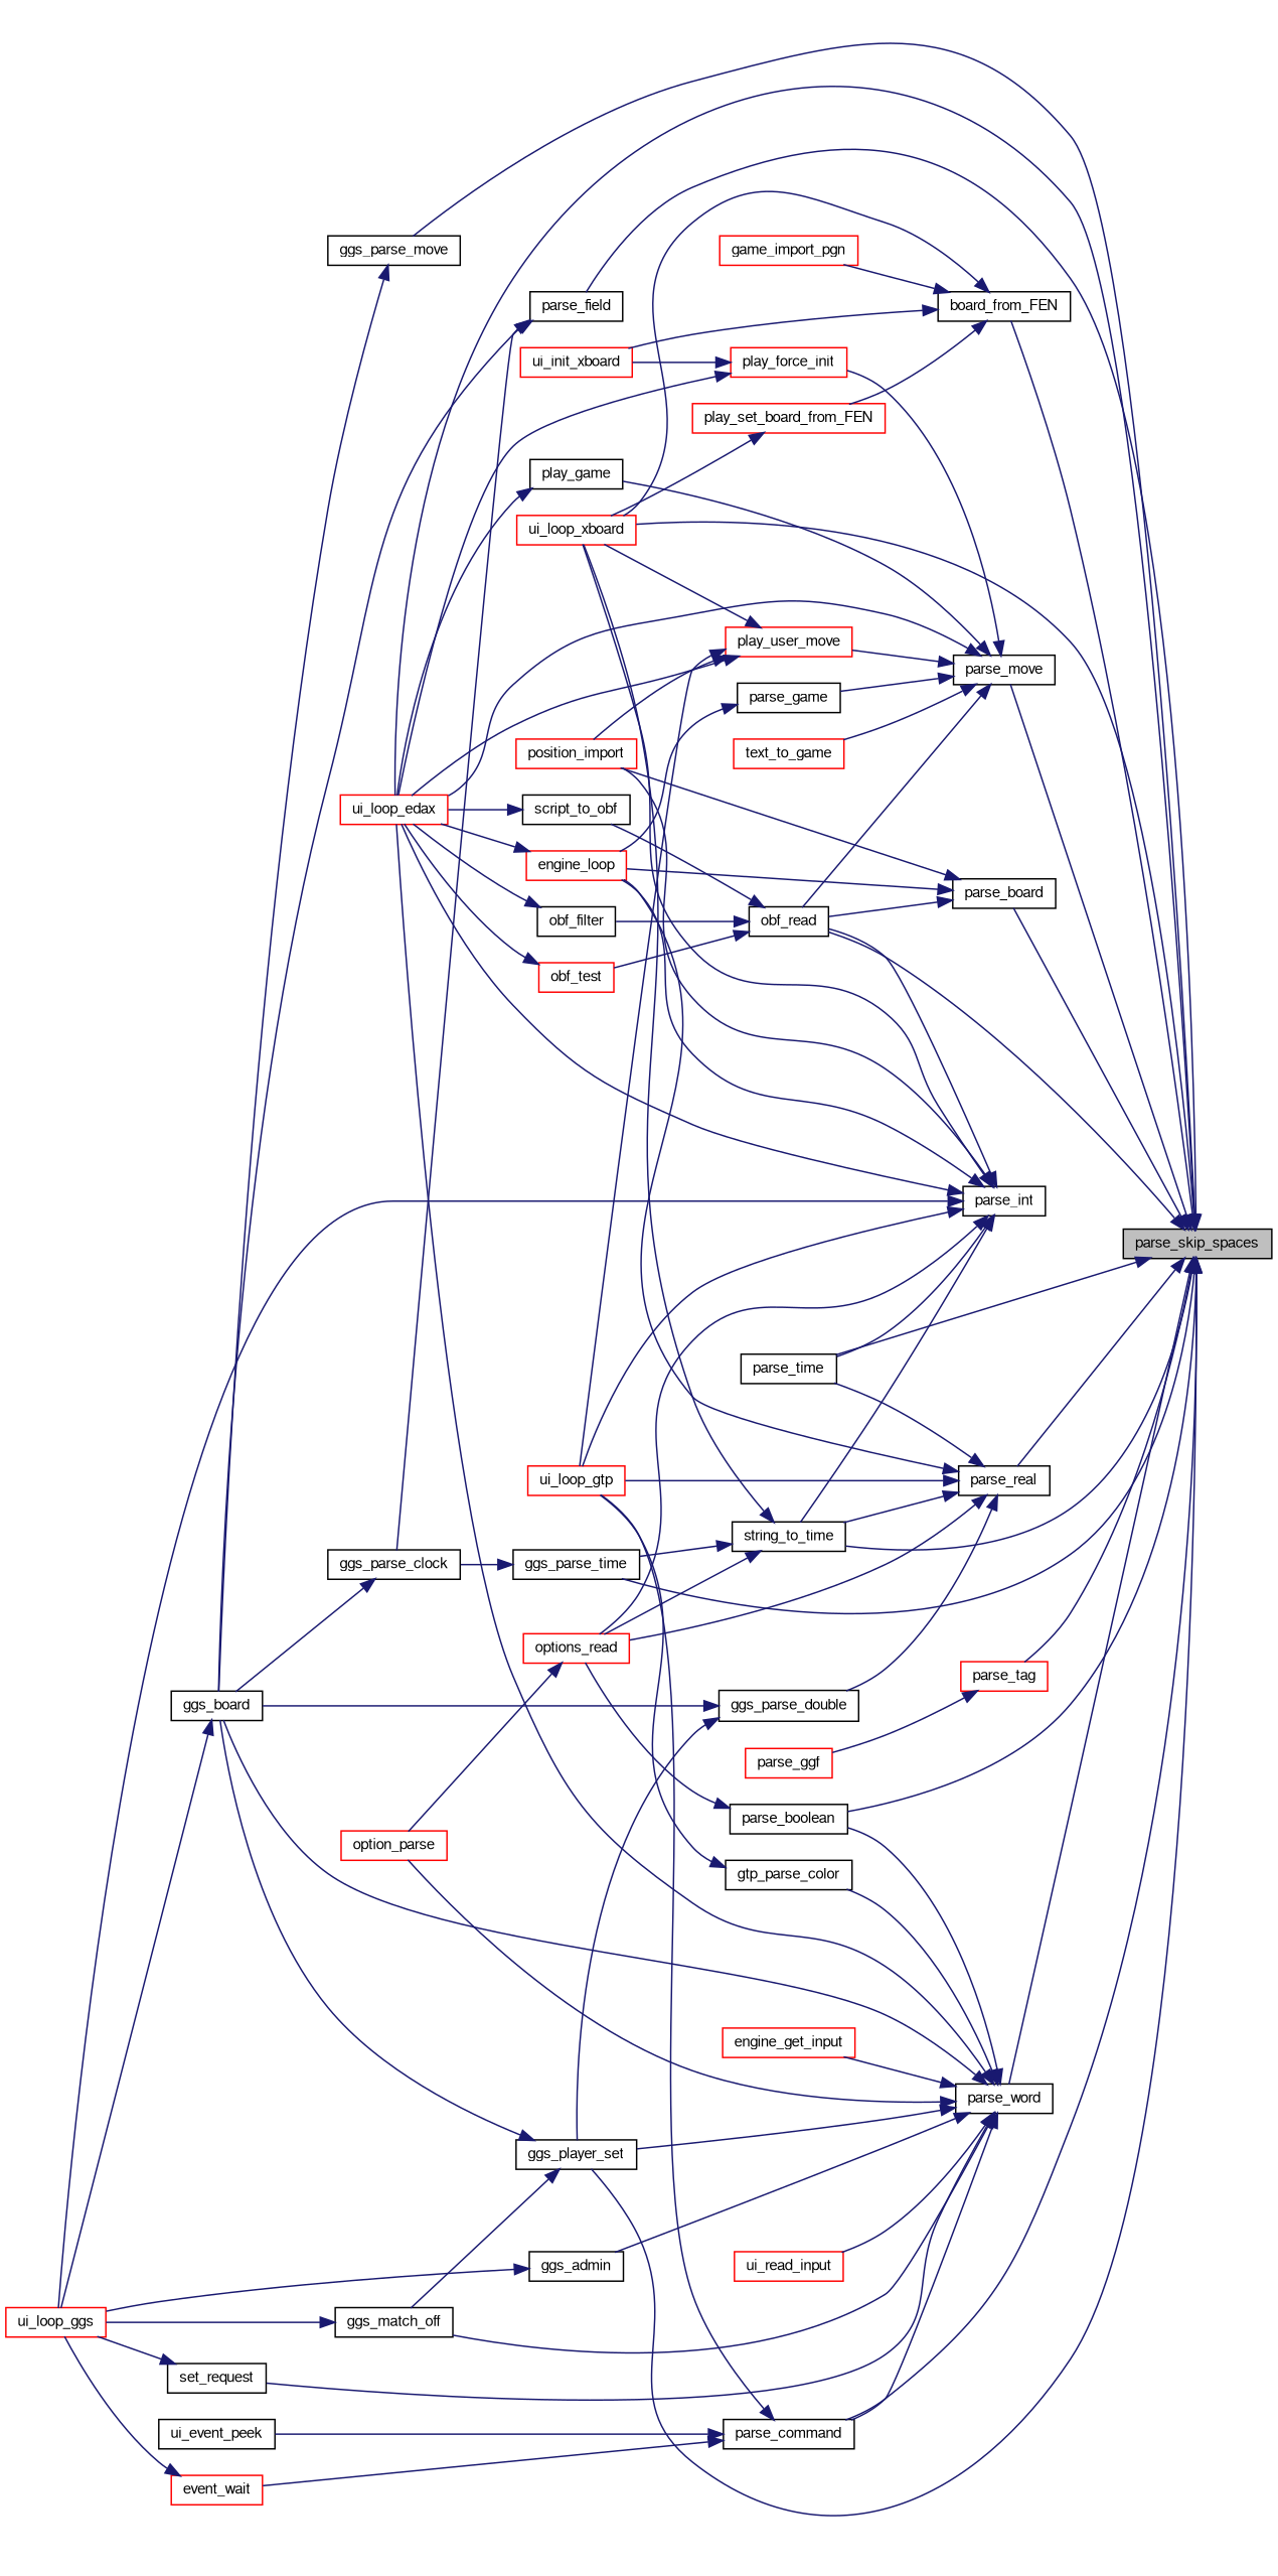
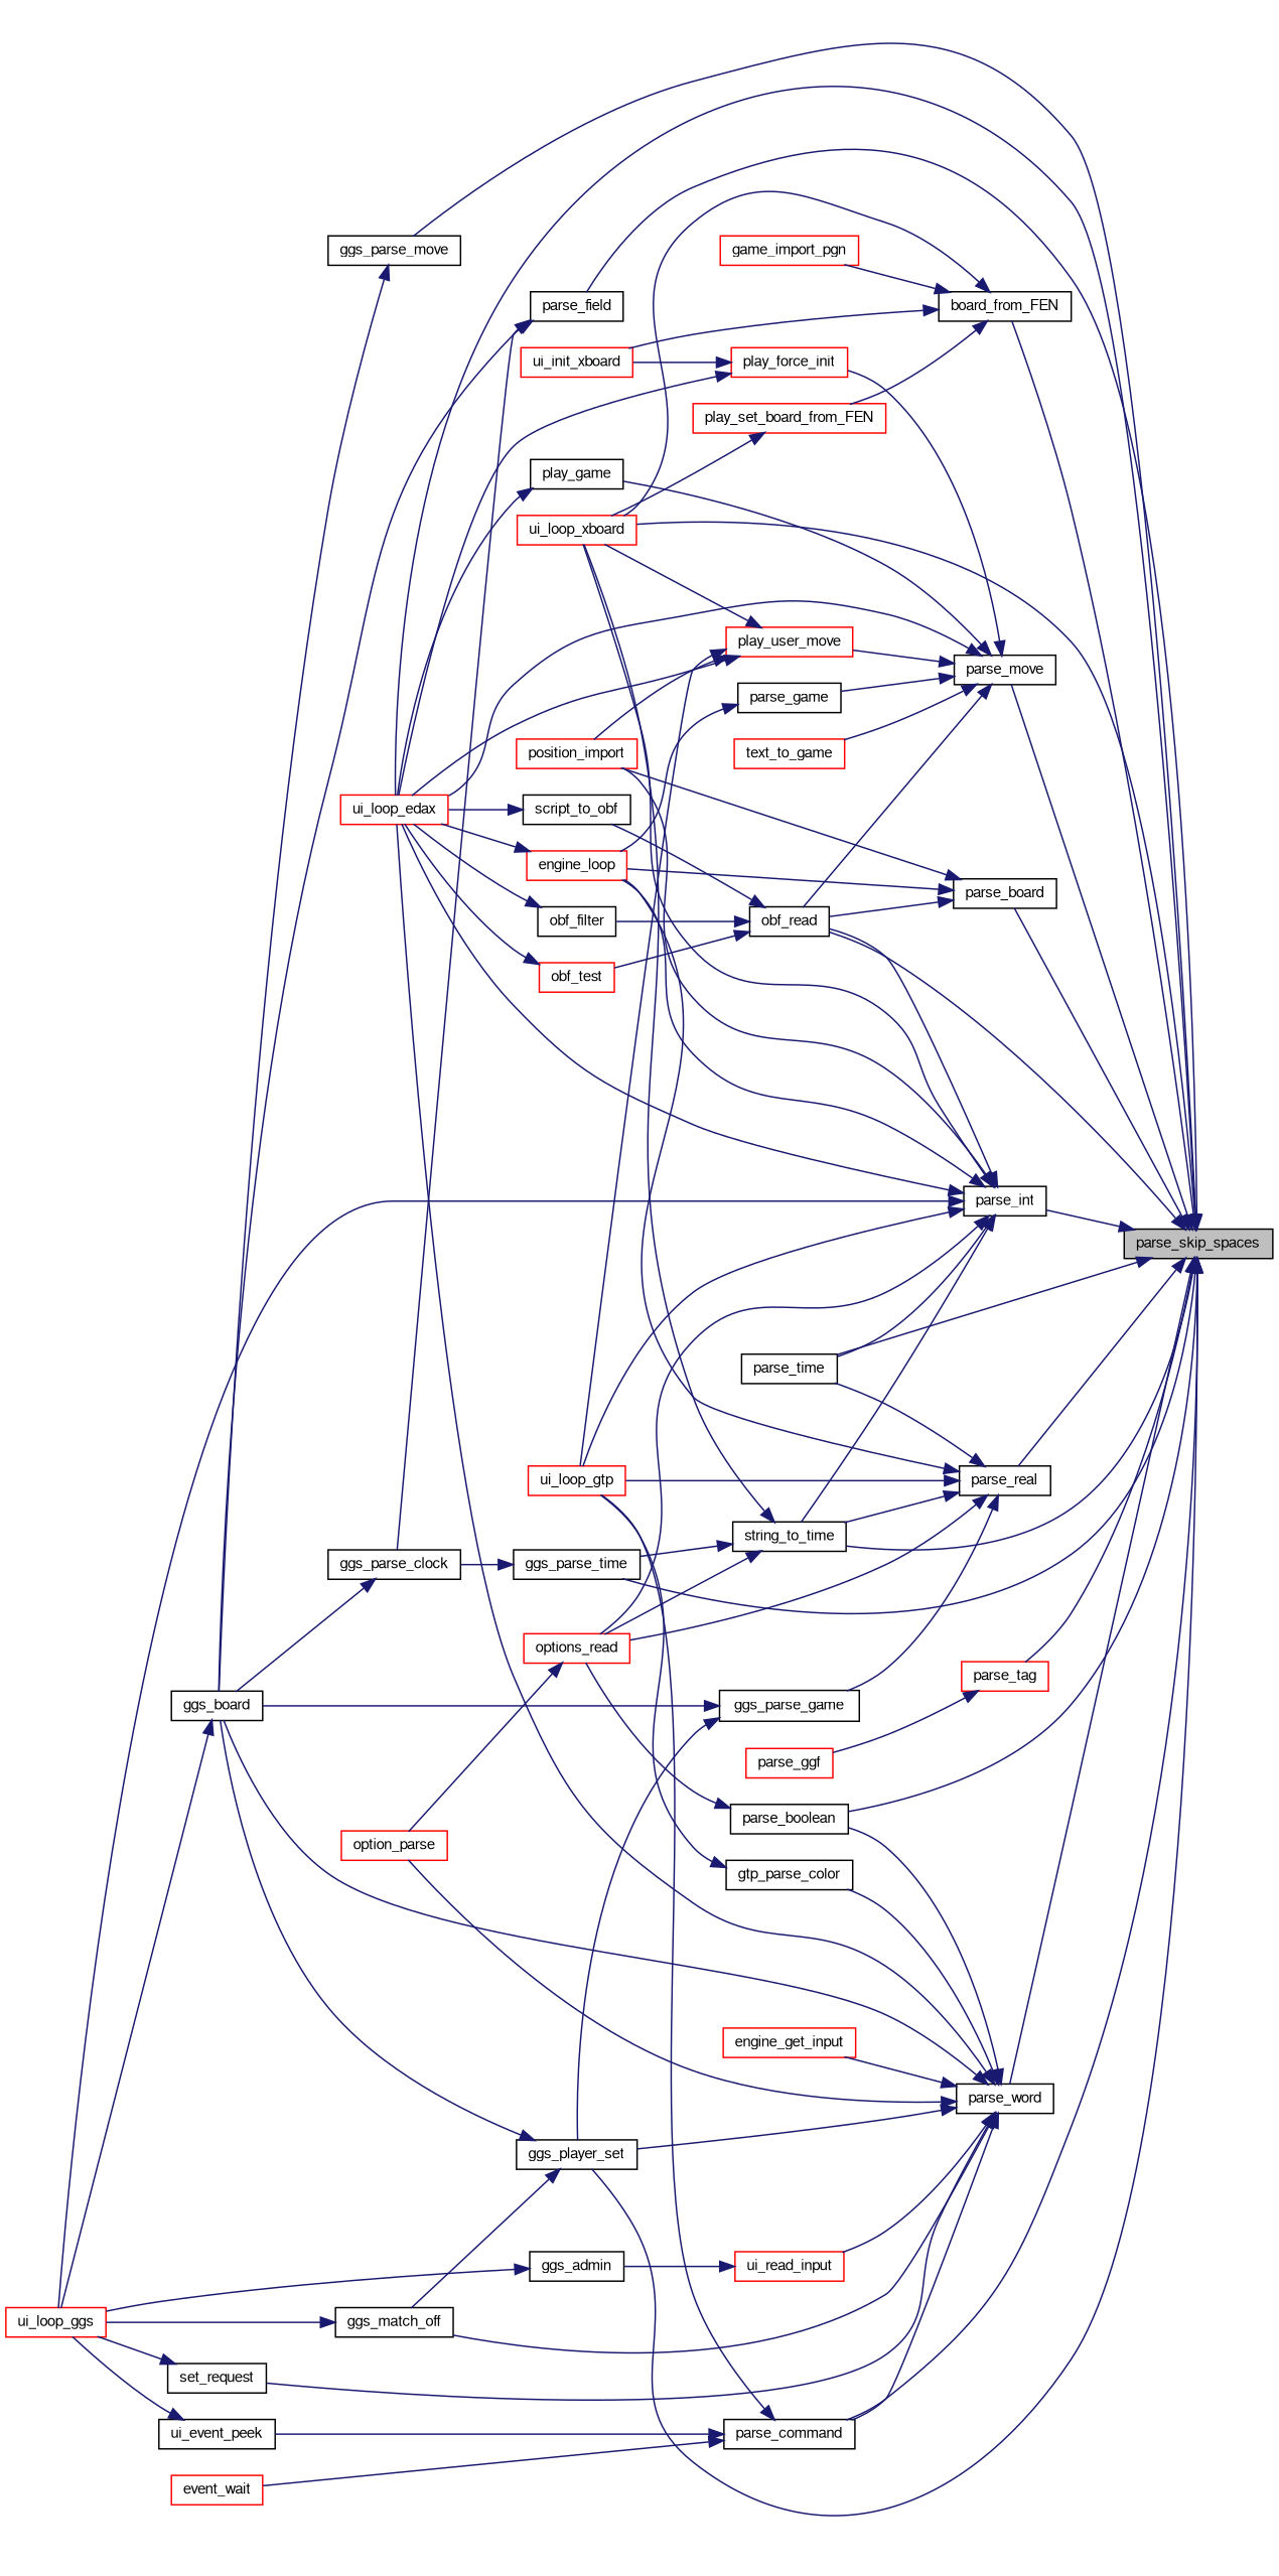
  digraph {
    rankdir=RL
    node [color=black fontname=FreeSans fontsize=10 shape=record]
    edge [color=midnightblue dir=back fontname=FreeSans fontsize=10 labelfontname=FreeSans labelfontsize=10 style=solid]
    n1 [fillcolor=grey75 fontcolor=black height=0.2 label=parse_skip_spaces style=filled width=0.4]
    n2 [height=0.2 label=board_from_FEN width=0.4]
    n3 [color=red height=0.2 label=ui_loop_xboard width=0.4]
    n4 [height=0.2 label=ggs_parse_move width=0.4]
    n5 [height=0.2 label=ggs_parse_time width=0.4]
    n6 [height=0.2 label=ggs_player_set width=0.4]
    n7 [height=0.2 label=obf_read width=0.4]
    n8 [color=red height=0.2 label=ui_loop_edax width=0.4]
    n9 [height=0.2 label=parse_board width=0.4]
    n10 [height=0.2 label=parse_boolean width=0.4]
    n11 [height=0.2 label=parse_command width=0.4]
    n12 [height=0.2 label=parse_field width=0.4]
    n13 [height=0.2 label=parse_int width=0.4]
    n14 [height=0.2 label=parse_time width=0.4]
    n15 [height=0.2 label=string_to_time width=0.4]
    n16 [height=0.2 label=parse_move width=0.4]
    n17 [height=0.2 label=parse_real width=0.4]
    n18 [color=red height=0.2 label=parse_tag width=0.4]
    n19 [height=0.2 label=parse_word width=0.4]
    n20 [color=red height=0.2 label=game_import_pgn width=0.4]
    n21 [color=red height=0.2 label=play_set_board_from_FEN width=0.4]
    n22 [color=red height=0.2 label=ui_init_xboard width=0.4]
    n23 [height=0.2 label=ggs_board width=0.4]
    n24 [height=0.2 label=ggs_parse_clock width=0.4]
    n25 [height=0.2 label=ggs_match_off width=0.4]
    n26 [height=0.2 label=obf_filter width=0.4]
    n27 [color=red height=0.2 label=obf_test width=0.4]
    n28 [height=0.2 label=script_to_obf width=0.4]
    n29 [color=red height=0.2 label=engine_loop width=0.4]
    n30 [color=red height=0.2 label=position_import width=0.4]
    n31 [color=red height=0.2 label=options_read width=0.4]
    n32 [color=red height=0.2 label=event_wait width=0.4]
    n33 [height=0.2 label=ui_event_peek width=0.4]
    n34 [color=red height=0.2 label=ui_loop_gtp width=0.4]
    n35 [color=red height=0.2 label=ui_loop_ggs width=0.4]
    n36 [height=0.2 label=parse_game width=0.4]
    n37 [color=red height=0.2 label=play_force_init width=0.4]
    n38 [height=0.2 label=play_game width=0.4]
    n39 [color=red height=0.2 label=play_user_move width=0.4]
    n40 [color=red height=0.2 label=text_to_game width=0.4]
-   n41 [height=0.2 label=ggs_parse_double width=0.4]
+   n41 [height=0.2 label=ggs_parse_game width=0.4]
    n42 [color=red height=0.2 label=parse_ggf width=0.4]
    n43 [color=red height=0.2 label=option_parse width=0.4]
    n44 [color=red height=0.2 label=engine_get_input width=0.4]
    n45 [height=0.2 label=ggs_admin width=0.4]
    n46 [height=0.2 label=set_request width=0.4]
    n47 [height=0.2 label=gtp_parse_color width=0.4]
    n48 [color=red height=0.2 label=ui_read_input width=0.4]
    n1 -> n2
    n1 -> n3
    n1 -> n4
    n1 -> n5
    n1 -> n6
    n1 -> n7
    n1 -> n8
    n1 -> n9
    n1 -> n10
    n1 -> n11
    n1 -> n12
+   n1 -> n13
    n1 -> n14
    n1 -> n15
    n1 -> n16
    n1 -> n17
    n1 -> n18
    n1 -> n19
    n2 -> n3
    n2 -> n20
    n2 -> n21
    n2 -> n22
    n4 -> n23
    n5 -> n24
    n6 -> n23
    n6 -> n25
    n7 -> n26
    n7 -> n27
    n7 -> n28
    n9 -> n7
    n9 -> n29
    n9 -> n30
    n10 -> n31
    n11 -> n32
    n11 -> n33
    n11 -> n34
    n12 -> n23
    n12 -> n24
    n13 -> n3
    n13 -> n7
    n13 -> n8
    n13 -> n14
    n13 -> n15
    n13 -> n29
    n13 -> n30
    n13 -> n31
    n13 -> n34
    n13 -> n35
    n15 -> n3
    n15 -> n5
    n15 -> n31
    n16 -> n7
    n16 -> n8
    n16 -> n36
    n16 -> n37
    n16 -> n38
    n16 -> n39
    n16 -> n40
    n17 -> n14
    n17 -> n15
    n17 -> n29
    n17 -> n31
    n17 -> n34
    n17 -> n41
    n18 -> n42
    n19 -> n6
    n19 -> n8
    n19 -> n10
    n19 -> n11
    n19 -> n23
    n19 -> n25
    n19 -> n43
    n19 -> n44
-   n19 -> n45
+   n48 -> n45
    n19 -> n46
    n19 -> n47
    n19 -> n48
    n21 -> n3
    n23 -> n35
    n24 -> n23
    n25 -> n35
    n26 -> n8
    n27 -> n8
    n28 -> n8
    n29 -> n8
    n31 -> n43
-   n32 -> n35
+   n33 -> n35
    n36 -> n29
    n37 -> n8
    n37 -> n22
    n38 -> n8
    n39 -> n3
    n39 -> n8
    n39 -> n30
    n39 -> n34
    n41 -> n6
    n41 -> n23
    n45 -> n35
    n46 -> n35
    n47 -> n34
  }
